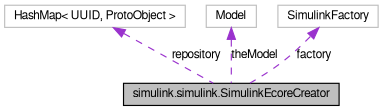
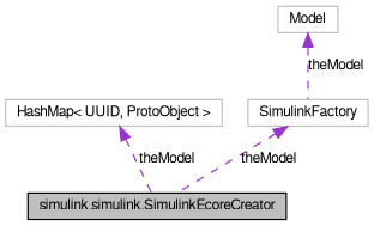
  digraph {
    node [color=grey75 fillcolor=white fontname=FreeSans fontsize=10 shape=record style=filled]
    edge [color=darkorchid3 dir=back fontname=FreeSans fontsize=10 labelfontname=FreeSans labelfontsize=10 style=dashed]
    n1 [color=black fillcolor=grey75 fontcolor=black height=0.2 label="simulink.simulink.SimulinkEcoreCreator" width=0.4]
    n2 [height=0.2 label="HashMap\< UUID, ProtoObject \>" width=0.4]
    n3 [height=0.2 label=Model width=0.4]
    n4 [height=0.2 label=SimulinkFactory width=0.4]
-   n2 -> n1 [label=repository]
-   n3 -> n1 [label=theModel]
-   n4 -> n1 [label=factory]
+   n2 -> n1 [label=theModel]
+   n3 -> n4 [label=theModel]
+   n4 -> n1 [label=theModel]
  }
